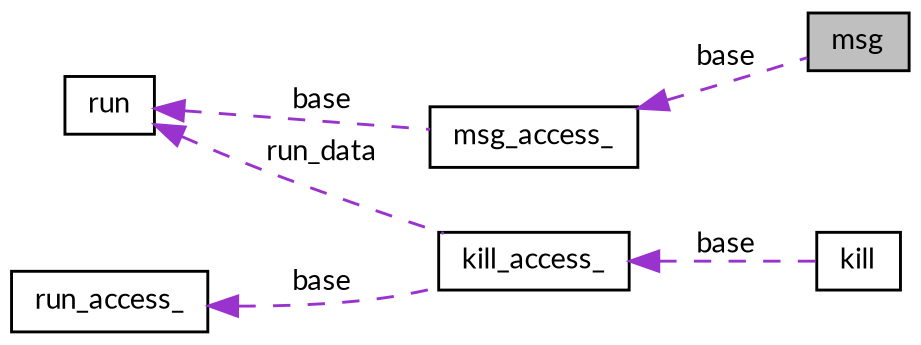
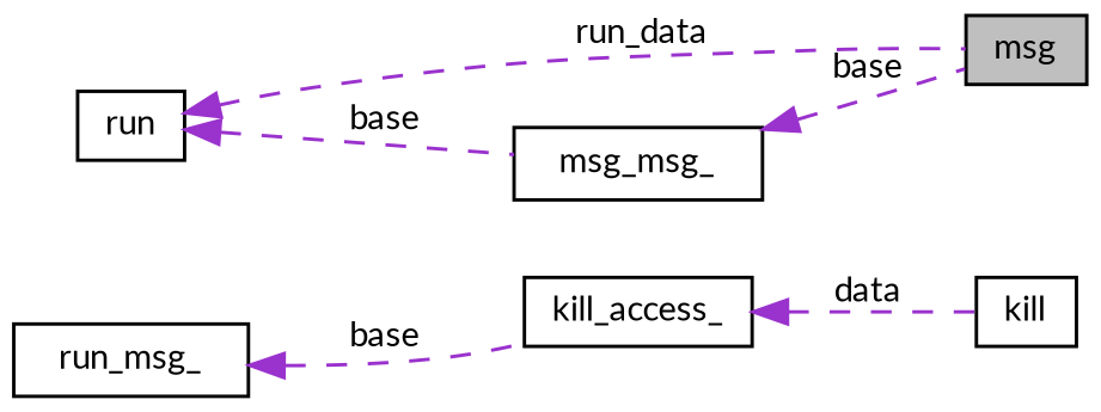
  digraph {
    fontname=Lato
    rankdir=LR
    node [color=black fillcolor=white fontname=Lato fontsize=10 shape=record style=filled]
    edge [color=darkorchid3 dir=back fontname=Lato fontsize=10 labelfontname=Helvetica labelfontsize=10 style=dashed]
    n1 [fillcolor=grey75 fontcolor=black height=0.2 label=msg width=0.4]
    n2 [height=0.2 label=run width=0.4]
-   n3 [height=0.2 label=msg_access_ width=0.4]
-   n4 [height=0.2 label=run_access_ width=0.4]
+   n3 [height=0.2 label=msg_msg_ width=0.4]
+   n4 [height=0.2 label=run_msg_ width=0.4]
    n5 [height=0.2 label=kill_access_ width=0.4]
    n6 [height=0.2 label=kill width=0.4]
-   n2 -> n5 [label=" run_data"]
+   n2 -> n1 [label=" run_data"]
    n2 -> n3 [label=" base"]
    n3 -> n1 [label=" base"]
    n4 -> n5 [label=" base"]
-   n5 -> n6 [label=" base"]
+   n5 -> n6 [label=" data"]
  }
